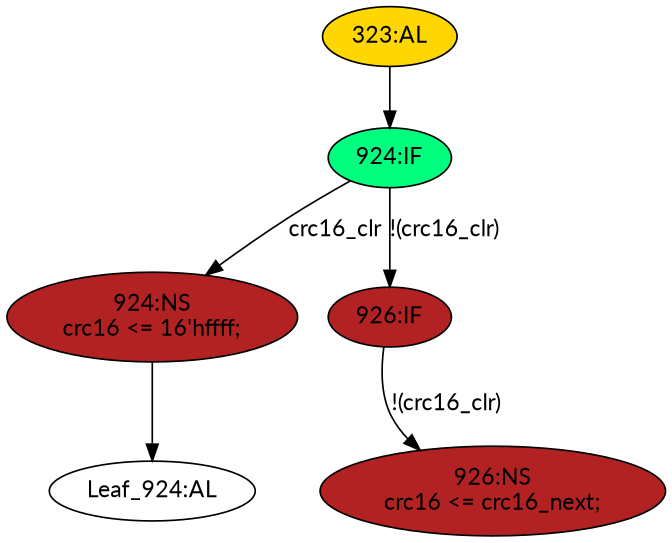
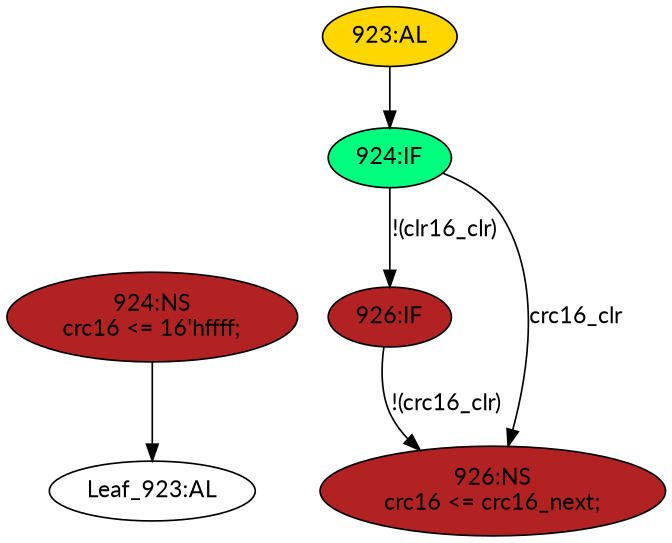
  strict digraph {
    fontname=Lato
    node [fontname=Lato fillcolor=firebrick statements="[]" style=filled typ=NonblockingSubstitution]
    edge [cond="[]" fontname=Lato lineno=None]
-   n1 [def_var="['crc16']" label="Leaf_924:AL" fillcolor="" statements="" style="" typ=""]
+   n1 [def_var="['crc16']" label="Leaf_923:AL" fillcolor="" statements="" style="" typ=""]
    n2 [ast="<pyverilog.vparser.ast.NonblockingSubstitution object at 0x7f55d3d0e7d0>" label="924:NS\ncrc16 <= 16'hffff;" statements="[<pyverilog.vparser.ast.NonblockingSubstitution object at 0x7f55d3d0e7d0>]"]
    n3 [ast="<pyverilog.vparser.ast.IfStatement object at 0x7f55d3d0e910>" label="926:IF" typ=IfStatement]
    n4 [ast="<pyverilog.vparser.ast.NonblockingSubstitution object at 0x7f55d3d0e990>" label="926:NS\ncrc16 <= crc16_next;" statements="[<pyverilog.vparser.ast.NonblockingSubstitution object at 0x7f55d3d0e990>]"]
-   n5 [ast="<pyverilog.vparser.ast.Always object at 0x7f55d3d0eb50>" clk_sens=True fillcolor=gold label="323:AL" sens="['clk']" typ=Always use_var="['crc16_add', 'crc16_clr', 'crc16_next']"]
+   n5 [ast="<pyverilog.vparser.ast.Always object at 0x7f55d3d0eb50>" clk_sens=True fillcolor=gold label="923:AL" sens="['clk']" typ=Always use_var="['crc16_add', 'crc16_clr', 'crc16_next']"]
    n6 [ast="<pyverilog.vparser.ast.IfStatement object at 0x7f55d3d0ec50>" fillcolor=springgreen label="924:IF" typ=IfStatement]
    n2 -> n1
    n3 -> n4 [cond="['crc16_add']" label="!(crc16_clr)" lineno=926]
    n5 -> n6
-   n6 -> n2 [cond="['crc16_clr']" label=crc16_clr lineno=924]
-   n6 -> n3 [cond="['crc16_clr']" label="!(crc16_clr)" lineno=924]
+   n6 -> n4 [cond="['crc16_clr']" label=crc16_clr lineno=924]
+   n6 -> n3 [cond="['crc16_clr']" label="!(clr16_clr)" lineno=924]
  }
